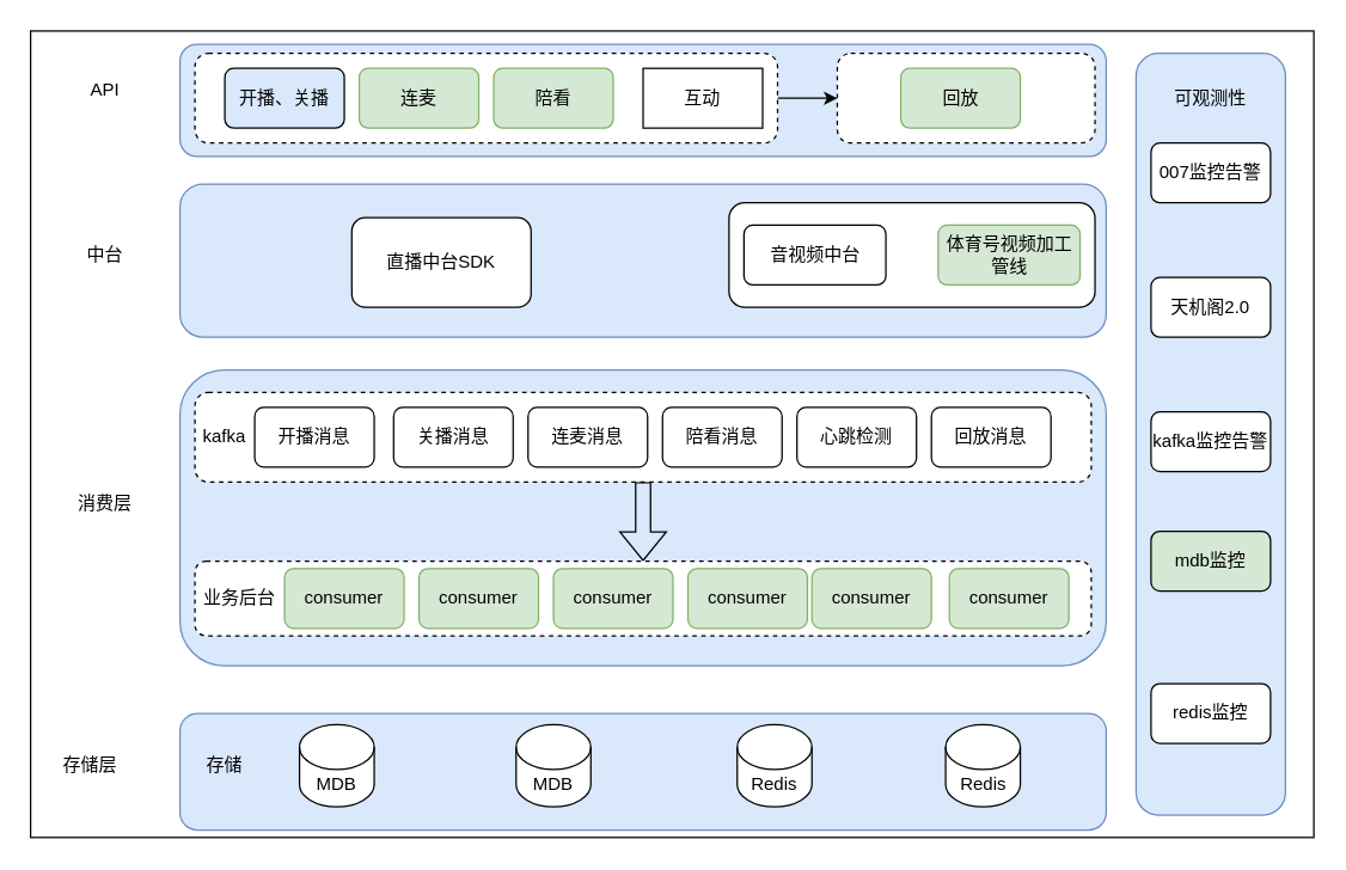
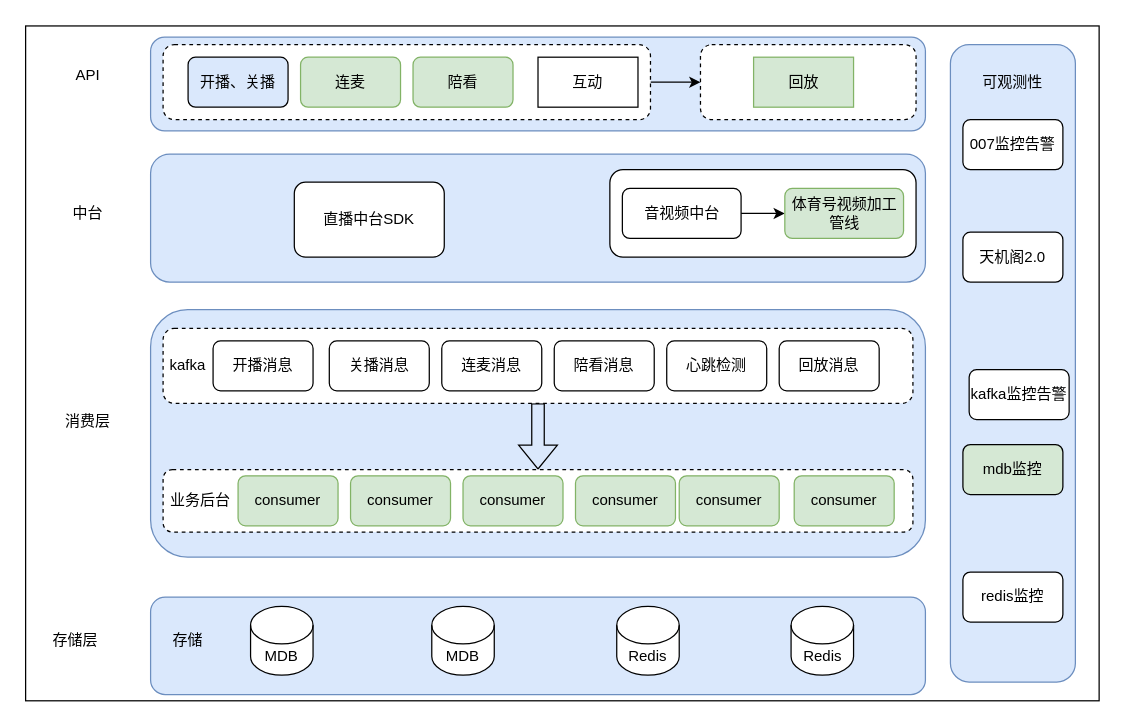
  <mxCell id="0" />
  <mxCell id="1" parent="0" />
  <mxCell id="2" value="" style="rounded=0;whiteSpace=wrap;html=1;" vertex="1" parent="1"><mxGeometry x="20" y="20" width="859" height="540" as="geometry" /></mxCell>
  <mxCell id="3" value="" style="rounded=1;whiteSpace=wrap;html=1;fillColor=#dae8fc;strokeColor=#6c8ebf;" vertex="1" parent="1"><mxGeometry x="120" y="29" width="620" height="75" as="geometry" /></mxCell>
  <mxCell id="4" value="" style="rounded=1;whiteSpace=wrap;html=1;fillColor=#dae8fc;strokeColor=#6c8ebf;" vertex="1" parent="1"><mxGeometry x="120" y="247" width="620" height="198" as="geometry" /></mxCell>
  <mxCell id="5" value="" style="rounded=1;whiteSpace=wrap;html=1;fillColor=#dae8fc;strokeColor=#6c8ebf;" vertex="1" parent="1"><mxGeometry x="120" y="122.5" width="620" height="102.5" as="geometry" /></mxCell>
  <mxCell id="6" value="直播中台SDK" style="rounded=1;whiteSpace=wrap;html=1;" vertex="1" parent="1"><mxGeometry x="235" y="145" width="120" height="60" as="geometry" /></mxCell>
  <mxCell id="7" style="edgeStyle=orthogonalEdgeStyle;rounded=0;orthogonalLoop=1;jettySize=auto;html=1;exitX=1;exitY=0.5;exitDx=0;exitDy=0;entryX=0;entryY=0.5;entryDx=0;entryDy=0;" edge="1" parent="1" source="8" target="23"><mxGeometry relative="1" as="geometry" /></mxCell>
  <mxCell id="8" value="" style="rounded=1;whiteSpace=wrap;html=1;dashed=1;" vertex="1" parent="1"><mxGeometry x="130" y="35" width="390" height="60" as="geometry" /></mxCell>
  <mxCell id="9" value="开播、关播" style="rounded=1;whiteSpace=wrap;html=1;fillColor=#dae8fc;" vertex="1" parent="1"><mxGeometry x="150" y="45" width="80" height="40" as="geometry" /></mxCell>
  <mxCell id="10" value="连麦" style="rounded=1;whiteSpace=wrap;html=1;fillColor=#d5e8d4;strokeColor=#82b366;" vertex="1" parent="1"><mxGeometry x="240" y="45" width="80" height="40" as="geometry" /></mxCell>
  <mxCell id="11" value="陪看" style="rounded=1;whiteSpace=wrap;html=1;fillColor=#d5e8d4;strokeColor=#82b366;" vertex="1" parent="1"><mxGeometry x="330" y="45" width="80" height="40" as="geometry" /></mxCell>
  <mxCell id="12" value="互动" style="whiteSpace=wrap;html=1;rounded=0;" vertex="1" parent="1"><mxGeometry x="430" y="45" width="80" height="40" as="geometry" /></mxCell>
  <mxCell id="13" style="edgeStyle=orthogonalEdgeStyle;rounded=0;orthogonalLoop=1;jettySize=auto;html=1;exitX=0.5;exitY=1;exitDx=0;exitDy=0;entryX=0.5;entryY=0;entryDx=0;entryDy=0;shape=flexArrow;" edge="1" parent="1" source="14" target="15"><mxGeometry relative="1" as="geometry" /></mxCell>
  <mxCell id="14" value="" style="rounded=1;whiteSpace=wrap;html=1;dashed=1;" vertex="1" parent="1"><mxGeometry x="130" y="262" width="600" height="60" as="geometry" /></mxCell>
  <mxCell id="15" value="" style="rounded=1;whiteSpace=wrap;html=1;dashed=1;" vertex="1" parent="1"><mxGeometry x="130" y="375" width="600" height="50" as="geometry" /></mxCell>
  <mxCell id="16" value="" style="rounded=1;whiteSpace=wrap;html=1;fillColor=#dae8fc;strokeColor=#6c8ebf;" vertex="1" parent="1"><mxGeometry x="120" y="477" width="620" height="78" as="geometry" /></mxCell>
  <mxCell id="17" value="MDB" style="shape=cylinder3;whiteSpace=wrap;html=1;boundedLbl=1;backgroundOutline=1;size=15;" vertex="1" parent="1"><mxGeometry x="200" y="484.5" width="50" height="55" as="geometry" /></mxCell>
  <mxCell id="18" value="Redis" style="shape=cylinder3;whiteSpace=wrap;html=1;boundedLbl=1;backgroundOutline=1;size=15;" vertex="1" parent="1"><mxGeometry x="632.5" y="484.5" width="50" height="55" as="geometry" /></mxCell>
  <mxCell id="19" value="" style="rounded=1;whiteSpace=wrap;html=1;" vertex="1" parent="1"><mxGeometry x="487.5" y="135" width="245" height="70" as="geometry" /></mxCell>
+ <mxCell id="20" style="edgeStyle=orthogonalEdgeStyle;rounded=0;orthogonalLoop=1;jettySize=auto;html=1;exitX=1;exitY=0.5;exitDx=0;exitDy=0;entryX=0;entryY=0.5;entryDx=0;entryDy=0;" edge="1" parent="1" source="21" target="22"><mxGeometry relative="1" as="geometry" /></mxCell>
  <mxCell id="21" value="音视频中台" style="rounded=1;whiteSpace=wrap;html=1;" vertex="1" parent="1"><mxGeometry x="497.5" y="150" width="95" height="40" as="geometry" /></mxCell>
  <mxCell id="22" value="体育号视频加工管线" style="rounded=1;whiteSpace=wrap;html=1;fillColor=#d5e8d4;strokeColor=#82b366;" vertex="1" parent="1"><mxGeometry x="627.5" y="150" width="95" height="40" as="geometry" /></mxCell>
  <mxCell id="23" value="" style="rounded=1;whiteSpace=wrap;html=1;dashed=1;" vertex="1" parent="1"><mxGeometry x="560" y="35" width="172.5" height="60" as="geometry" /></mxCell>
- <mxCell id="24" value="回放" style="rounded=1;whiteSpace=wrap;html=1;fillColor=#d5e8d4;strokeColor=#82b366;" vertex="1" parent="1"><mxGeometry x="602.5" y="45" width="80" height="40" as="geometry" /></mxCell>
+ <mxCell id="24" value="回放" style="whiteSpace=wrap;html=1;fillColor=#d5e8d4;strokeColor=#82b366;rounded=0;" vertex="1" parent="1"><mxGeometry x="602.5" y="45" width="80" height="40" as="geometry" /></mxCell>
  <mxCell id="25" value="consumer" style="rounded=1;whiteSpace=wrap;html=1;fillColor=#d5e8d4;strokeColor=#82b366;" vertex="1" parent="1"><mxGeometry x="190" y="380" width="80" height="40" as="geometry" /></mxCell>
  <mxCell id="26" value="关播消息" style="rounded=1;whiteSpace=wrap;html=1;" vertex="1" parent="1"><mxGeometry x="263" y="272" width="80" height="40" as="geometry" /></mxCell>
  <mxCell id="27" value="连麦消息" style="rounded=1;whiteSpace=wrap;html=1;" vertex="1" parent="1"><mxGeometry x="353" y="272" width="80" height="40" as="geometry" /></mxCell>
  <mxCell id="28" value="陪看消息" style="rounded=1;whiteSpace=wrap;html=1;" vertex="1" parent="1"><mxGeometry x="443" y="272" width="80" height="40" as="geometry" /></mxCell>
  <mxCell id="29" value="心跳检测" style="rounded=1;whiteSpace=wrap;html=1;" vertex="1" parent="1"><mxGeometry x="533" y="272" width="80" height="40" as="geometry" /></mxCell>
  <mxCell id="30" value="回放消息" style="rounded=1;whiteSpace=wrap;html=1;" vertex="1" parent="1"><mxGeometry x="623" y="272" width="80" height="40" as="geometry" /></mxCell>
  <mxCell id="31" value="kafka" style="text;html=1;strokeColor=none;fillColor=none;align=center;verticalAlign=middle;whiteSpace=wrap;rounded=0;" vertex="1" parent="1"><mxGeometry x="120" y="277" width="60" height="30" as="geometry" /></mxCell>
  <mxCell id="32" value="consumer" style="rounded=1;whiteSpace=wrap;html=1;fillColor=#d5e8d4;strokeColor=#82b366;" vertex="1" parent="1"><mxGeometry x="280" y="380" width="80" height="40" as="geometry" /></mxCell>
  <mxCell id="33" value="consumer" style="rounded=1;whiteSpace=wrap;html=1;fillColor=#d5e8d4;strokeColor=#82b366;" vertex="1" parent="1"><mxGeometry x="370" y="380" width="80" height="40" as="geometry" /></mxCell>
  <mxCell id="34" value="consumer" style="rounded=1;whiteSpace=wrap;html=1;fillColor=#d5e8d4;strokeColor=#82b366;" vertex="1" parent="1"><mxGeometry x="460" y="380" width="80" height="40" as="geometry" /></mxCell>
  <mxCell id="35" value="consumer" style="rounded=1;whiteSpace=wrap;html=1;fillColor=#d5e8d4;strokeColor=#82b366;" vertex="1" parent="1"><mxGeometry x="635" y="380" width="80" height="40" as="geometry" /></mxCell>
  <mxCell id="36" value="开播消息" style="rounded=1;whiteSpace=wrap;html=1;" vertex="1" parent="1"><mxGeometry x="170" y="272" width="80" height="40" as="geometry" /></mxCell>
  <mxCell id="37" value="consumer" style="rounded=1;whiteSpace=wrap;html=1;fillColor=#d5e8d4;strokeColor=#82b366;" vertex="1" parent="1"><mxGeometry x="543" y="380" width="80" height="40" as="geometry" /></mxCell>
  <mxCell id="38" value="业务后台" style="text;html=1;strokeColor=none;fillColor=none;align=center;verticalAlign=middle;whiteSpace=wrap;rounded=0;" vertex="1" parent="1"><mxGeometry x="130" y="385" width="60" height="30" as="geometry" /></mxCell>
  <mxCell id="39" value="MDB" style="shape=cylinder3;whiteSpace=wrap;html=1;boundedLbl=1;backgroundOutline=1;size=15;" vertex="1" parent="1"><mxGeometry x="345" y="484.5" width="50" height="55" as="geometry" /></mxCell>
  <mxCell id="40" value="Redis" style="shape=cylinder3;whiteSpace=wrap;html=1;boundedLbl=1;backgroundOutline=1;size=15;" vertex="1" parent="1"><mxGeometry x="493" y="484.5" width="50" height="55" as="geometry" /></mxCell>
  <mxCell id="41" value="存储" style="text;html=1;strokeColor=none;fillColor=none;align=center;verticalAlign=middle;whiteSpace=wrap;rounded=0;" vertex="1" parent="1"><mxGeometry x="120" y="497" width="60" height="30" as="geometry" /></mxCell>
  <mxCell id="42" value="" style="rounded=1;whiteSpace=wrap;html=1;fillColor=#dae8fc;strokeColor=#6c8ebf;" vertex="1" parent="1"><mxGeometry x="760" y="35" width="100" height="510" as="geometry" /></mxCell>
  <mxCell id="43" value="007监控告警" style="rounded=1;whiteSpace=wrap;html=1;" vertex="1" parent="1"><mxGeometry x="770" y="95" width="80" height="40" as="geometry" /></mxCell>
  <mxCell id="44" value="天机阁2.0" style="rounded=1;whiteSpace=wrap;html=1;" vertex="1" parent="1"><mxGeometry x="770" y="185" width="80" height="40" as="geometry" /></mxCell>
- <mxCell id="45" value="kafka监控告警" style="rounded=1;whiteSpace=wrap;html=1;" vertex="1" parent="1"><mxGeometry x="770" y="275" width="80" height="40" as="geometry" /></mxCell>
+ <mxCell id="45" value="kafka监控告警" style="rounded=1;whiteSpace=wrap;html=1;" vertex="1" parent="1"><mxGeometry x="775" y="295" width="80" height="40" as="geometry" /></mxCell>
  <mxCell id="46" value="mdb监控" style="rounded=1;whiteSpace=wrap;html=1;fillColor=#d5e8d4;" vertex="1" parent="1"><mxGeometry x="770" y="355" width="80" height="40" as="geometry" /></mxCell>
  <mxCell id="47" value="redis监控" style="rounded=1;whiteSpace=wrap;html=1;" vertex="1" parent="1"><mxGeometry x="770" y="457" width="80" height="40" as="geometry" /></mxCell>
  <mxCell id="48" value="可观测性" style="text;html=1;strokeColor=none;fillColor=none;align=center;verticalAlign=middle;whiteSpace=wrap;rounded=0;" vertex="1" parent="1"><mxGeometry x="780" y="50" width="60" height="30" as="geometry" /></mxCell>
  <mxCell id="49" value="API" style="text;html=1;strokeColor=none;fillColor=none;align=center;verticalAlign=middle;whiteSpace=wrap;rounded=0;" vertex="1" parent="1"><mxGeometry x="40" y="45" width="60" height="30" as="geometry" /></mxCell>
  <mxCell id="50" value="存储层" style="text;html=1;strokeColor=none;fillColor=none;align=center;verticalAlign=middle;whiteSpace=wrap;rounded=0;" vertex="1" parent="1"><mxGeometry x="30" y="497" width="60" height="30" as="geometry" /></mxCell>
  <mxCell id="51" value="中台" style="text;html=1;strokeColor=none;fillColor=none;align=center;verticalAlign=middle;whiteSpace=wrap;rounded=0;" vertex="1" parent="1"><mxGeometry x="40" y="155" width="60" height="30" as="geometry" /></mxCell>
  <mxCell id="52" value="消费层" style="text;html=1;strokeColor=none;fillColor=none;align=center;verticalAlign=middle;whiteSpace=wrap;rounded=0;" vertex="1" parent="1"><mxGeometry x="40" y="322" width="60" height="30" as="geometry" /></mxCell>
